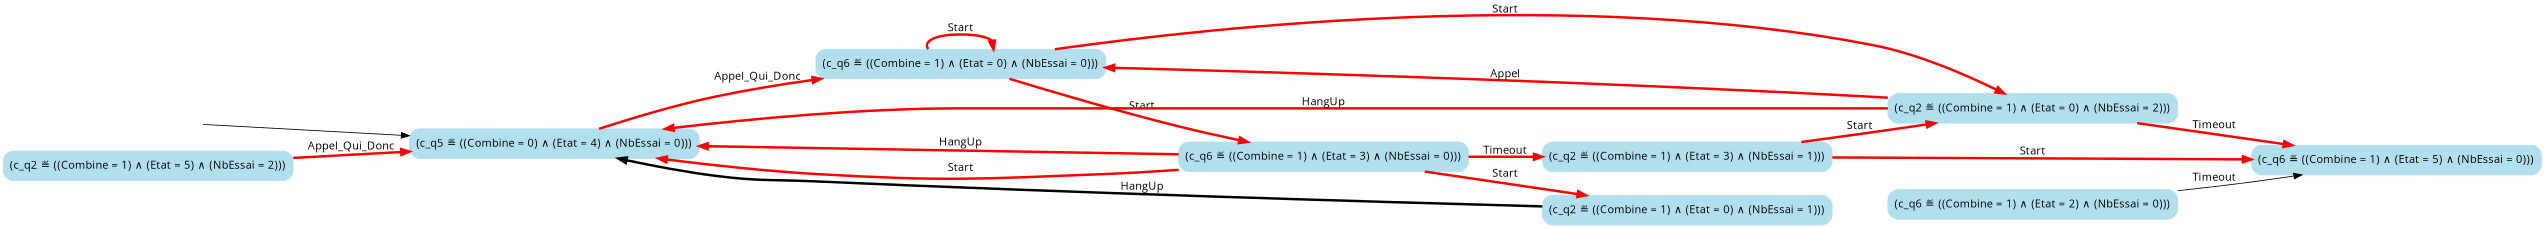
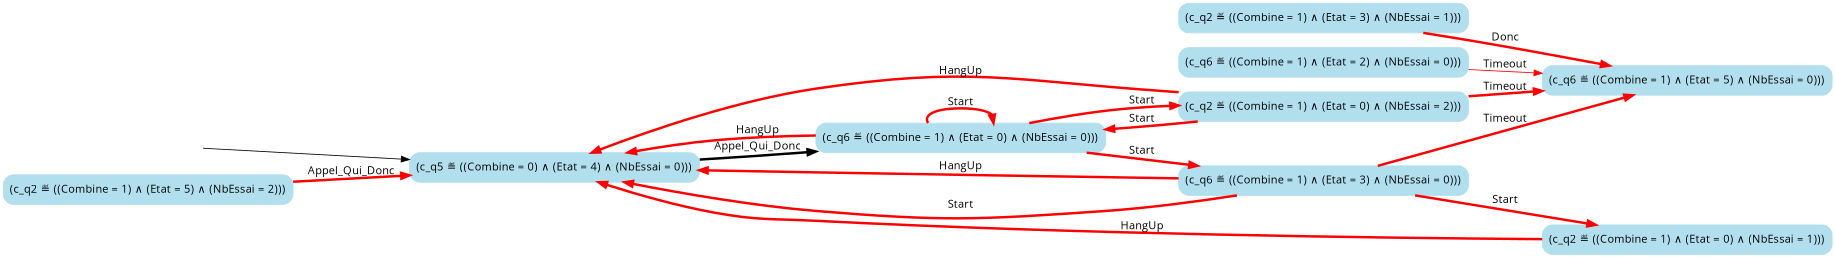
  digraph {
    fontname="Open Sans"
    rankdir=LR
    node [fontname="Open Sans" style="rounded, filled" color=lightblue2 shape=box]
    edge [fontname="Open Sans" color=red penwidth=3]
    start_c_q5_31 [style=invisible color="" shape=""]
    n2 [label="(c_q5 ≝ ((Combine = 0) ∧ (Etat = 4) ∧ (NbEssai = 0)))"]
    n3 [label="(c_q6 ≝ ((Combine = 1) ∧ (Etat = 0) ∧ (NbEssai = 0)))"]
    n4 [label="(c_q2 ≝ ((Combine = 1) ∧ (Etat = 0) ∧ (NbEssai = 2)))"]
    n5 [label="(c_q6 ≝ ((Combine = 1) ∧ (Etat = 3) ∧ (NbEssai = 0)))"]
    n6 [label="(c_q6 ≝ ((Combine = 1) ∧ (Etat = 5) ∧ (NbEssai = 0)))"]
    n7 [label="(c_q2 ≝ ((Combine = 1) ∧ (Etat = 0) ∧ (NbEssai = 1)))"]
    n8 [label="(c_q2 ≝ ((Combine = 1) ∧ (Etat = 3) ∧ (NbEssai = 1)))"]
    n9 [label="(c_q2 ≝ ((Combine = 1) ∧ (Etat = 5) ∧ (NbEssai = 2)))"]
    n10 [label="(c_q6 ≝ ((Combine = 1) ∧ (Etat = 2) ∧ (NbEssai = 0)))"]
    start_c_q5_31 -> n2 [color="" penwidth=""]
-   n2 -> n3 [label=Appel_Qui_Donc]
+   n2 -> n3 [color=black label=Appel_Qui_Donc]
+   n3 -> n2 [label=HangUp]
    n3 -> n3 [label=Start]
    n3 -> n4 [label=Start]
    n3 -> n5 [label=Start]
    n4 -> n2 [label=HangUp]
-   n4 -> n3 [label=Appel]
+   n4 -> n3 [label=Start]
    n4 -> n6 [label=Timeout]
    n5 -> n2 [label=Start]
    n5 -> n2 [label=HangUp]
    n5 -> n7 [label=Start]
-   n5 -> n8 [label=Timeout]
-   n7 -> n2 [color=black label=HangUp]
-   n8 -> n4 [label=Start]
-   n8 -> n6 [label=Start]
+   n5 -> n6 [label=Timeout]
+   n7 -> n2 [label=HangUp]
+   n8 -> n6 [label=Donc]
    n9 -> n2 [label=Appel_Qui_Donc]
-   n10 -> n6 [label=Timeout color="" penwidth=""]
+   n10 -> n6 [label=Timeout penwidth=""]
  }
